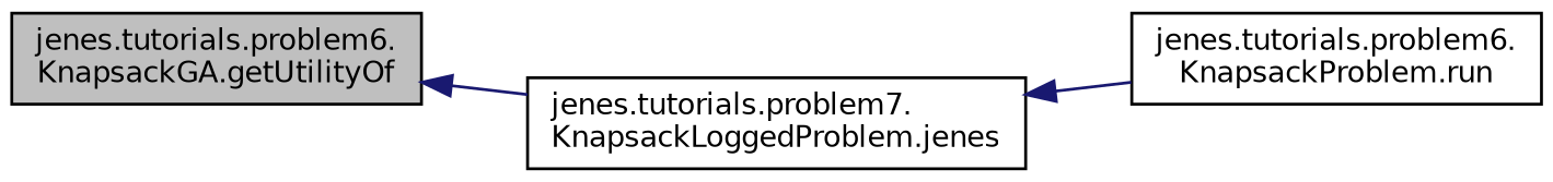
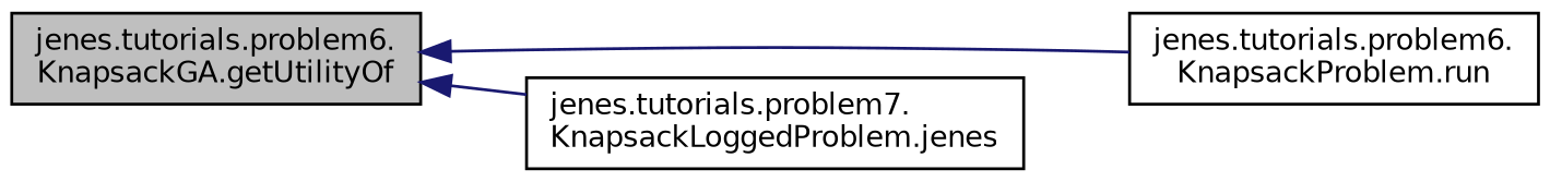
  digraph {
    rankdir=LR
    node [color=black fillcolor=white fontname=Helvetica fontsize=10 shape=record style=filled]
    edge [color=midnightblue dir=back fontname=Helvetica fontsize=10 labelfontname=Helvetica labelfontsize=10 style=solid]
    n1 [fillcolor=grey75 fontcolor=black height=0.2 label="jenes.tutorials.problem6.\lKnapsackGA.getUtilityOf" width=0.4]
    n2 [height=0.2 label="jenes.tutorials.problem6.\lKnapsackProblem.run" width=0.4]
    n3 [height=0.2 label="jenes.tutorials.problem7.\lKnapsackLoggedProblem.jenes" width=0.4]
-   n3 -> n2
+   n1 -> n2
    n1 -> n3
  }
